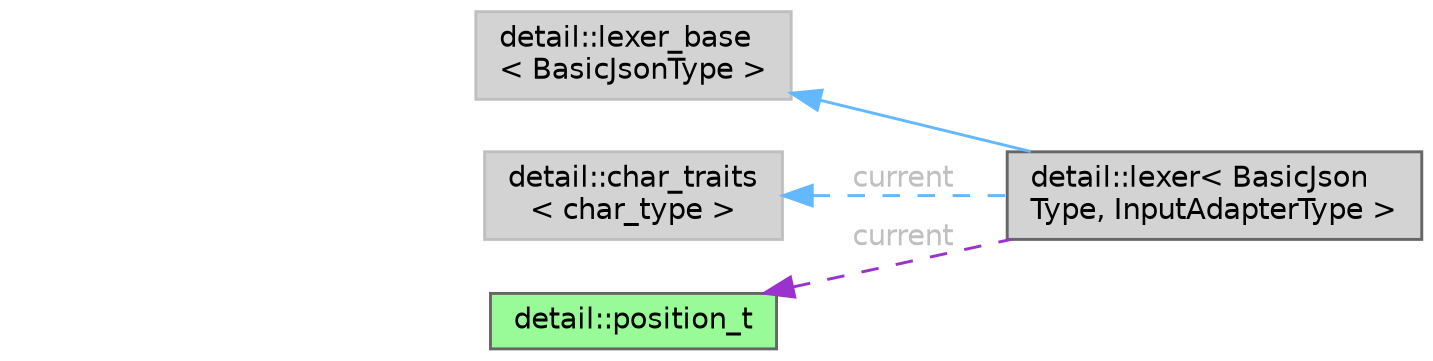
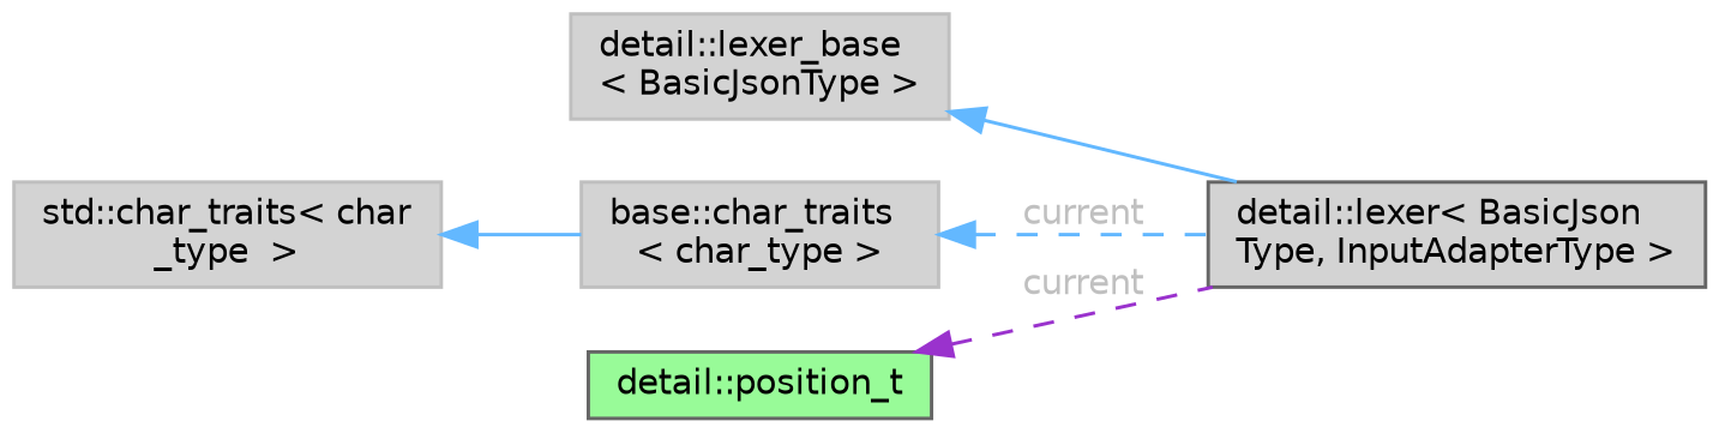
  digraph {
    rankdir=LR
    node [color=grey75 fillcolor=lightgrey fontname=Helvetica fontsize=10 shape=box style=filled]
    edge [color=steelblue1 dir=back fontname=Helvetica fontsize=10 labelfontname=Helvetica labelfontsize=10 style=solid]
    n1 [color=gray40 fontcolor=black height=0.2 label="detail::lexer\< BasicJson\lType, InputAdapterType \>" width=0.4]
    n2 [height=0.2 label="detail::lexer_base\l\< BasicJsonType \>" width=0.4]
-   n3 [height=0.2 label="detail::char_traits\l\< char_type \>" width=0.4]
+   n3 [height=0.2 label="base::char_traits\l\< char_type \>" width=0.4]
+   n4 [height=0.2 label="std::char_traits\< char\l_type  \>" width=0.4]
    n5 [color=gray40 fillcolor=palegreen height=0.2 label="detail::position_t" width=0.4]
    n2 -> n1
    n3 -> n1 [fontcolor=grey label=" current" style=dashed]
+   n4 -> n3
    n5 -> n1 [color=darkorchid3 fontcolor=grey label=" current" style=dashed]
  }
